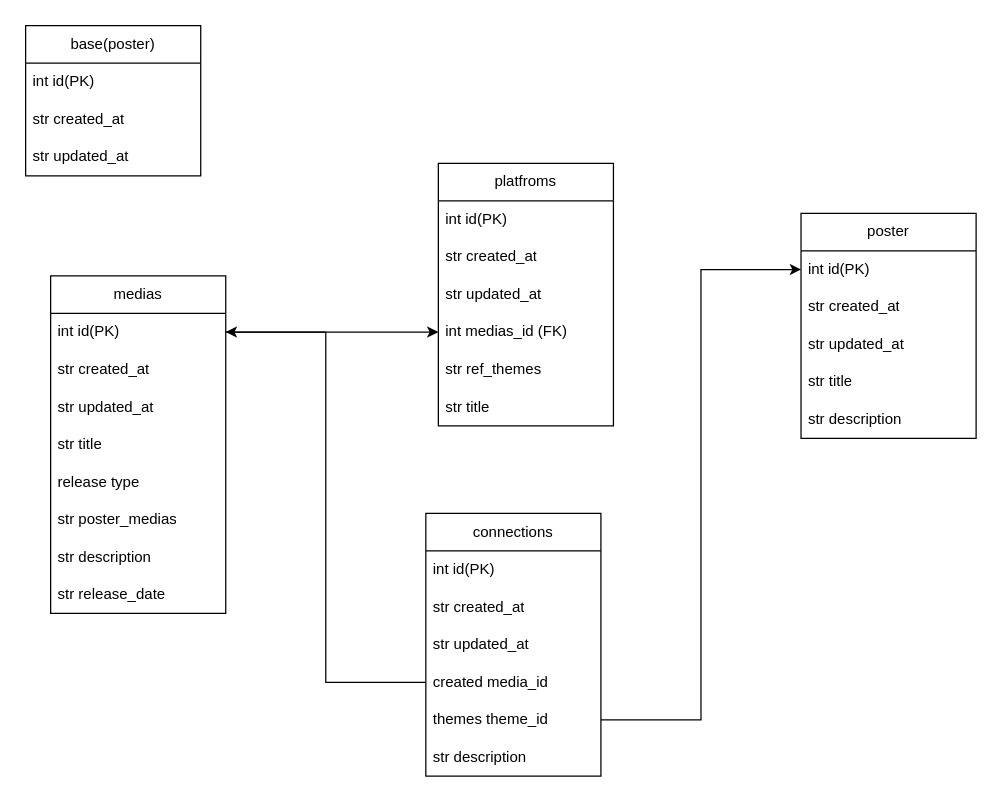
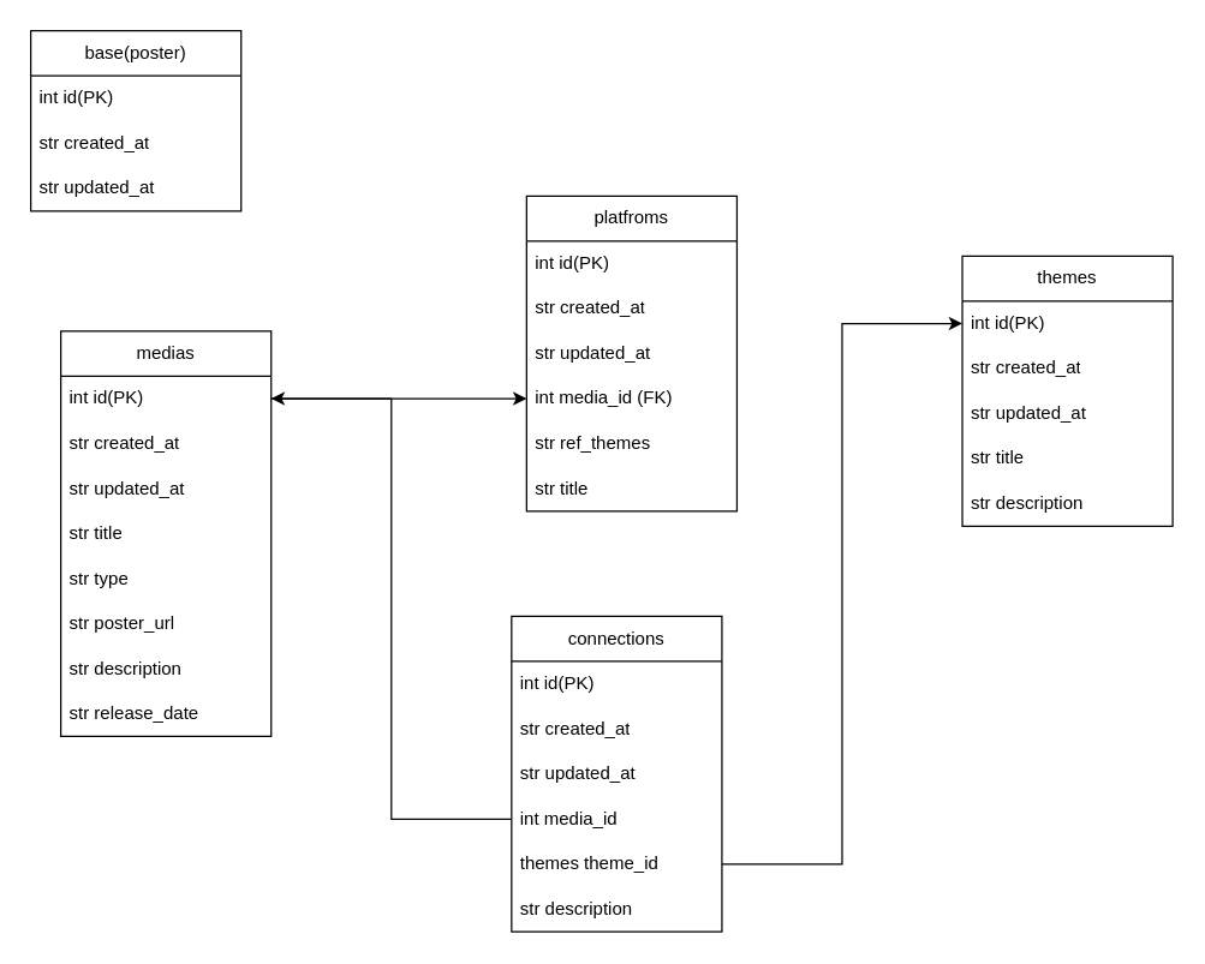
  <mxCell id="0" />
  <mxCell id="1" parent="0" />
  <mxCell id="2" value="medias" style="swimlane;fontStyle=0;childLayout=stackLayout;horizontal=1;startSize=30;horizontalStack=0;resizeParent=1;resizeParentMax=0;resizeLast=0;collapsible=1;marginBottom=0;whiteSpace=wrap;html=1;" parent="1" vertex="1"><mxGeometry x="40" y="220" width="140" height="270" as="geometry" /></mxCell>
  <mxCell id="3" value="int id(PK)" style="text;strokeColor=none;fillColor=none;align=left;verticalAlign=middle;spacingLeft=4;spacingRight=4;overflow=hidden;points=[[0,0.5],[1,0.5]];portConstraint=eastwest;rotatable=0;whiteSpace=wrap;html=1;" parent="2" vertex="1"><mxGeometry y="30" width="140" height="30" as="geometry" /></mxCell>
  <mxCell id="4" value="str created_at" style="text;strokeColor=none;fillColor=none;align=left;verticalAlign=middle;spacingLeft=4;spacingRight=4;overflow=hidden;points=[[0,0.5],[1,0.5]];portConstraint=eastwest;rotatable=0;whiteSpace=wrap;html=1;" parent="2" vertex="1"><mxGeometry y="60" width="140" height="30" as="geometry" /></mxCell>
  <mxCell id="5" value="str updated_at" style="text;strokeColor=none;fillColor=none;align=left;verticalAlign=middle;spacingLeft=4;spacingRight=4;overflow=hidden;points=[[0,0.5],[1,0.5]];portConstraint=eastwest;rotatable=0;whiteSpace=wrap;html=1;" parent="2" vertex="1"><mxGeometry y="90" width="140" height="30" as="geometry" /></mxCell>
  <mxCell id="6" value="str title" style="text;strokeColor=none;fillColor=none;align=left;verticalAlign=middle;spacingLeft=4;spacingRight=4;overflow=hidden;points=[[0,0.5],[1,0.5]];portConstraint=eastwest;rotatable=0;whiteSpace=wrap;html=1;" parent="2" vertex="1"><mxGeometry y="120" width="140" height="30" as="geometry" /></mxCell>
- <mxCell id="7" value="release type" style="text;strokeColor=none;fillColor=none;align=left;verticalAlign=middle;spacingLeft=4;spacingRight=4;overflow=hidden;points=[[0,0.5],[1,0.5]];portConstraint=eastwest;rotatable=0;whiteSpace=wrap;html=1;" parent="2" vertex="1"><mxGeometry y="150" width="140" height="30" as="geometry" /></mxCell>
- <mxCell id="8" value="str poster_medias" style="text;strokeColor=none;fillColor=none;align=left;verticalAlign=middle;spacingLeft=4;spacingRight=4;overflow=hidden;points=[[0,0.5],[1,0.5]];portConstraint=eastwest;rotatable=0;whiteSpace=wrap;html=1;" parent="2" vertex="1"><mxGeometry y="180" width="140" height="30" as="geometry" /></mxCell>
+ <mxCell id="7" value="str type" style="text;strokeColor=none;fillColor=none;align=left;verticalAlign=middle;spacingLeft=4;spacingRight=4;overflow=hidden;points=[[0,0.5],[1,0.5]];portConstraint=eastwest;rotatable=0;whiteSpace=wrap;html=1;" parent="2" vertex="1"><mxGeometry y="150" width="140" height="30" as="geometry" /></mxCell>
+ <mxCell id="8" value="str poster_url" style="text;strokeColor=none;fillColor=none;align=left;verticalAlign=middle;spacingLeft=4;spacingRight=4;overflow=hidden;points=[[0,0.5],[1,0.5]];portConstraint=eastwest;rotatable=0;whiteSpace=wrap;html=1;" parent="2" vertex="1"><mxGeometry y="180" width="140" height="30" as="geometry" /></mxCell>
  <mxCell id="9" value="str description" style="text;strokeColor=none;fillColor=none;align=left;verticalAlign=middle;spacingLeft=4;spacingRight=4;overflow=hidden;points=[[0,0.5],[1,0.5]];portConstraint=eastwest;rotatable=0;whiteSpace=wrap;html=1;" parent="2" vertex="1"><mxGeometry y="210" width="140" height="30" as="geometry" /></mxCell>
  <mxCell id="10" value="str release_date" style="text;strokeColor=none;fillColor=none;align=left;verticalAlign=middle;spacingLeft=4;spacingRight=4;overflow=hidden;points=[[0,0.5],[1,0.5]];portConstraint=eastwest;rotatable=0;whiteSpace=wrap;html=1;" parent="2" vertex="1"><mxGeometry y="240" width="140" height="30" as="geometry" /></mxCell>
  <mxCell id="11" value="base(poster)" style="swimlane;fontStyle=0;childLayout=stackLayout;horizontal=1;startSize=30;horizontalStack=0;resizeParent=1;resizeParentMax=0;resizeLast=0;collapsible=1;marginBottom=0;whiteSpace=wrap;html=1;" parent="1" vertex="1"><mxGeometry x="20" y="20" width="140" height="120" as="geometry" /></mxCell>
  <mxCell id="12" value="int id(PK)" style="text;strokeColor=none;fillColor=none;align=left;verticalAlign=middle;spacingLeft=4;spacingRight=4;overflow=hidden;points=[[0,0.5],[1,0.5]];portConstraint=eastwest;rotatable=0;whiteSpace=wrap;html=1;" parent="11" vertex="1"><mxGeometry y="30" width="140" height="30" as="geometry" /></mxCell>
  <mxCell id="13" value="str created_at" style="text;strokeColor=none;fillColor=none;align=left;verticalAlign=middle;spacingLeft=4;spacingRight=4;overflow=hidden;points=[[0,0.5],[1,0.5]];portConstraint=eastwest;rotatable=0;whiteSpace=wrap;html=1;" parent="11" vertex="1"><mxGeometry y="60" width="140" height="30" as="geometry" /></mxCell>
  <mxCell id="14" value="str updated_at" style="text;strokeColor=none;fillColor=none;align=left;verticalAlign=middle;spacingLeft=4;spacingRight=4;overflow=hidden;points=[[0,0.5],[1,0.5]];portConstraint=eastwest;rotatable=0;whiteSpace=wrap;html=1;" parent="11" vertex="1"><mxGeometry y="90" width="140" height="30" as="geometry" /></mxCell>
- <mxCell id="15" value="poster" style="swimlane;fontStyle=0;childLayout=stackLayout;horizontal=1;startSize=30;horizontalStack=0;resizeParent=1;resizeParentMax=0;resizeLast=0;collapsible=1;marginBottom=0;whiteSpace=wrap;html=1;" parent="1" vertex="1"><mxGeometry x="640" y="170" width="140" height="180" as="geometry" /></mxCell>
+ <mxCell id="15" value="themes" style="swimlane;fontStyle=0;childLayout=stackLayout;horizontal=1;startSize=30;horizontalStack=0;resizeParent=1;resizeParentMax=0;resizeLast=0;collapsible=1;marginBottom=0;whiteSpace=wrap;html=1;" parent="1" vertex="1"><mxGeometry x="640" y="170" width="140" height="180" as="geometry" /></mxCell>
  <mxCell id="16" value="int id(PK)" style="text;strokeColor=none;fillColor=none;align=left;verticalAlign=middle;spacingLeft=4;spacingRight=4;overflow=hidden;points=[[0,0.5],[1,0.5]];portConstraint=eastwest;rotatable=0;whiteSpace=wrap;html=1;" parent="15" vertex="1"><mxGeometry y="30" width="140" height="30" as="geometry" /></mxCell>
  <mxCell id="17" value="str created_at" style="text;strokeColor=none;fillColor=none;align=left;verticalAlign=middle;spacingLeft=4;spacingRight=4;overflow=hidden;points=[[0,0.5],[1,0.5]];portConstraint=eastwest;rotatable=0;whiteSpace=wrap;html=1;" parent="15" vertex="1"><mxGeometry y="60" width="140" height="30" as="geometry" /></mxCell>
  <mxCell id="18" value="str updated_at" style="text;strokeColor=none;fillColor=none;align=left;verticalAlign=middle;spacingLeft=4;spacingRight=4;overflow=hidden;points=[[0,0.5],[1,0.5]];portConstraint=eastwest;rotatable=0;whiteSpace=wrap;html=1;" parent="15" vertex="1"><mxGeometry y="90" width="140" height="30" as="geometry" /></mxCell>
  <mxCell id="19" value="str title" style="text;strokeColor=none;fillColor=none;align=left;verticalAlign=middle;spacingLeft=4;spacingRight=4;overflow=hidden;points=[[0,0.5],[1,0.5]];portConstraint=eastwest;rotatable=0;whiteSpace=wrap;html=1;" parent="15" vertex="1"><mxGeometry y="120" width="140" height="30" as="geometry" /></mxCell>
  <mxCell id="20" value="str description" style="text;strokeColor=none;fillColor=none;align=left;verticalAlign=middle;spacingLeft=4;spacingRight=4;overflow=hidden;points=[[0,0.5],[1,0.5]];portConstraint=eastwest;rotatable=0;whiteSpace=wrap;html=1;" parent="15" vertex="1"><mxGeometry y="150" width="140" height="30" as="geometry" /></mxCell>
  <mxCell id="21" value="platfroms" style="swimlane;fontStyle=0;childLayout=stackLayout;horizontal=1;startSize=30;horizontalStack=0;resizeParent=1;resizeParentMax=0;resizeLast=0;collapsible=1;marginBottom=0;whiteSpace=wrap;html=1;" parent="1" vertex="1"><mxGeometry x="350" y="130" width="140" height="210" as="geometry" /></mxCell>
  <mxCell id="22" value="int id(PK)" style="text;strokeColor=none;fillColor=none;align=left;verticalAlign=middle;spacingLeft=4;spacingRight=4;overflow=hidden;points=[[0,0.5],[1,0.5]];portConstraint=eastwest;rotatable=0;whiteSpace=wrap;html=1;" parent="21" vertex="1"><mxGeometry y="30" width="140" height="30" as="geometry" /></mxCell>
  <mxCell id="23" value="str created_at" style="text;strokeColor=none;fillColor=none;align=left;verticalAlign=middle;spacingLeft=4;spacingRight=4;overflow=hidden;points=[[0,0.5],[1,0.5]];portConstraint=eastwest;rotatable=0;whiteSpace=wrap;html=1;" parent="21" vertex="1"><mxGeometry y="60" width="140" height="30" as="geometry" /></mxCell>
  <mxCell id="24" value="str updated_at" style="text;strokeColor=none;fillColor=none;align=left;verticalAlign=middle;spacingLeft=4;spacingRight=4;overflow=hidden;points=[[0,0.5],[1,0.5]];portConstraint=eastwest;rotatable=0;whiteSpace=wrap;html=1;" parent="21" vertex="1"><mxGeometry y="90" width="140" height="30" as="geometry" /></mxCell>
- <mxCell id="25" value="int medias_id (FK)" style="text;strokeColor=none;fillColor=none;align=left;verticalAlign=middle;spacingLeft=4;spacingRight=4;overflow=hidden;points=[[0,0.5],[1,0.5]];portConstraint=eastwest;rotatable=0;whiteSpace=wrap;html=1;" parent="21" vertex="1"><mxGeometry y="120" width="140" height="30" as="geometry" /></mxCell>
+ <mxCell id="25" value="int media_id (FK)" style="text;strokeColor=none;fillColor=none;align=left;verticalAlign=middle;spacingLeft=4;spacingRight=4;overflow=hidden;points=[[0,0.5],[1,0.5]];portConstraint=eastwest;rotatable=0;whiteSpace=wrap;html=1;" parent="21" vertex="1"><mxGeometry y="120" width="140" height="30" as="geometry" /></mxCell>
  <mxCell id="26" value="str ref_themes" style="text;strokeColor=none;fillColor=none;align=left;verticalAlign=middle;spacingLeft=4;spacingRight=4;overflow=hidden;points=[[0,0.5],[1,0.5]];portConstraint=eastwest;rotatable=0;whiteSpace=wrap;html=1;" parent="21" vertex="1"><mxGeometry y="150" width="140" height="30" as="geometry" /></mxCell>
  <mxCell id="27" value="str title" style="text;strokeColor=none;fillColor=none;align=left;verticalAlign=middle;spacingLeft=4;spacingRight=4;overflow=hidden;points=[[0,0.5],[1,0.5]];portConstraint=eastwest;rotatable=0;whiteSpace=wrap;html=1;" parent="21" vertex="1"><mxGeometry y="180" width="140" height="30" as="geometry" /></mxCell>
  <mxCell id="28" style="edgeStyle=orthogonalEdgeStyle;rounded=0;orthogonalLoop=1;jettySize=auto;html=1;exitX=1;exitY=0.5;exitDx=0;exitDy=0;entryX=0;entryY=0.5;entryDx=0;entryDy=0;" parent="1" source="3" target="25" edge="1"><mxGeometry relative="1" as="geometry" /></mxCell>
  <mxCell id="29" value="connections" style="swimlane;fontStyle=0;childLayout=stackLayout;horizontal=1;startSize=30;horizontalStack=0;resizeParent=1;resizeParentMax=0;resizeLast=0;collapsible=1;marginBottom=0;whiteSpace=wrap;html=1;" parent="1" vertex="1"><mxGeometry x="340" y="410" width="140" height="210" as="geometry" /></mxCell>
  <mxCell id="30" value="int id(PK)" style="text;strokeColor=none;fillColor=none;align=left;verticalAlign=middle;spacingLeft=4;spacingRight=4;overflow=hidden;points=[[0,0.5],[1,0.5]];portConstraint=eastwest;rotatable=0;whiteSpace=wrap;html=1;" parent="29" vertex="1"><mxGeometry y="30" width="140" height="30" as="geometry" /></mxCell>
  <mxCell id="31" value="str created_at" style="text;strokeColor=none;fillColor=none;align=left;verticalAlign=middle;spacingLeft=4;spacingRight=4;overflow=hidden;points=[[0,0.5],[1,0.5]];portConstraint=eastwest;rotatable=0;whiteSpace=wrap;html=1;" parent="29" vertex="1"><mxGeometry y="60" width="140" height="30" as="geometry" /></mxCell>
  <mxCell id="32" value="str updated_at" style="text;strokeColor=none;fillColor=none;align=left;verticalAlign=middle;spacingLeft=4;spacingRight=4;overflow=hidden;points=[[0,0.5],[1,0.5]];portConstraint=eastwest;rotatable=0;whiteSpace=wrap;html=1;" parent="29" vertex="1"><mxGeometry y="90" width="140" height="30" as="geometry" /></mxCell>
- <mxCell id="33" value="created media_id" style="text;strokeColor=none;fillColor=none;align=left;verticalAlign=middle;spacingLeft=4;spacingRight=4;overflow=hidden;points=[[0,0.5],[1,0.5]];portConstraint=eastwest;rotatable=0;whiteSpace=wrap;html=1;" parent="29" vertex="1"><mxGeometry y="120" width="140" height="30" as="geometry" /></mxCell>
+ <mxCell id="33" value="int media_id" style="text;strokeColor=none;fillColor=none;align=left;verticalAlign=middle;spacingLeft=4;spacingRight=4;overflow=hidden;points=[[0,0.5],[1,0.5]];portConstraint=eastwest;rotatable=0;whiteSpace=wrap;html=1;" parent="29" vertex="1"><mxGeometry y="120" width="140" height="30" as="geometry" /></mxCell>
  <mxCell id="34" value="themes theme_id" style="text;strokeColor=none;fillColor=none;align=left;verticalAlign=middle;spacingLeft=4;spacingRight=4;overflow=hidden;points=[[0,0.5],[1,0.5]];portConstraint=eastwest;rotatable=0;whiteSpace=wrap;html=1;" parent="29" vertex="1"><mxGeometry y="150" width="140" height="30" as="geometry" /></mxCell>
  <mxCell id="35" value="str description" style="text;strokeColor=none;fillColor=none;align=left;verticalAlign=middle;spacingLeft=4;spacingRight=4;overflow=hidden;points=[[0,0.5],[1,0.5]];portConstraint=eastwest;rotatable=0;whiteSpace=wrap;html=1;" parent="29" vertex="1"><mxGeometry y="180" width="140" height="30" as="geometry" /></mxCell>
  <mxCell id="36" style="edgeStyle=orthogonalEdgeStyle;rounded=0;orthogonalLoop=1;jettySize=auto;html=1;exitX=0;exitY=0.5;exitDx=0;exitDy=0;entryX=1;entryY=0.5;entryDx=0;entryDy=0;" parent="1" source="33" target="3" edge="1"><mxGeometry relative="1" as="geometry"><mxPoint x="260" y="290" as="targetPoint" /></mxGeometry></mxCell>
  <mxCell id="37" style="edgeStyle=orthogonalEdgeStyle;rounded=0;orthogonalLoop=1;jettySize=auto;html=1;exitX=1;exitY=0.5;exitDx=0;exitDy=0;entryX=0;entryY=0.5;entryDx=0;entryDy=0;" parent="1" source="34" target="16" edge="1"><mxGeometry relative="1" as="geometry" /></mxCell>
